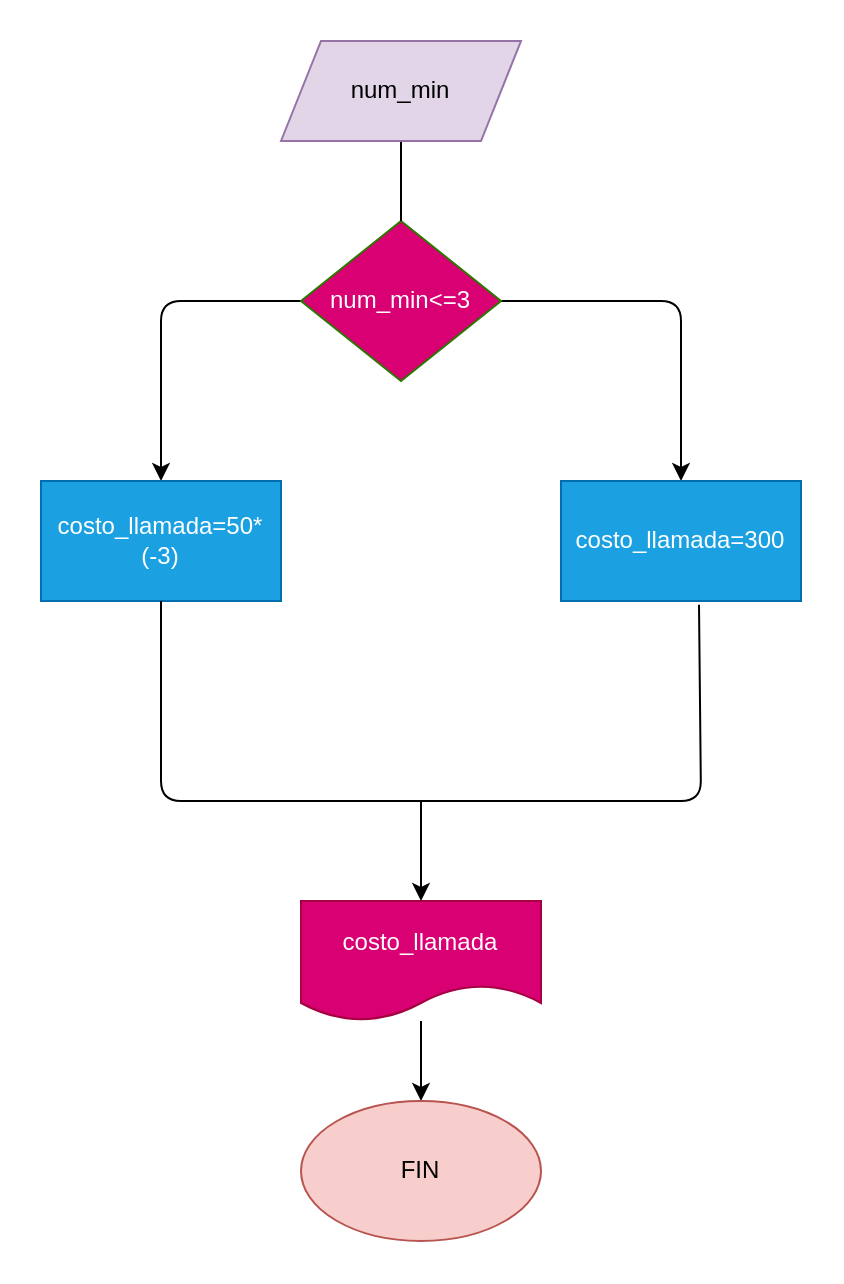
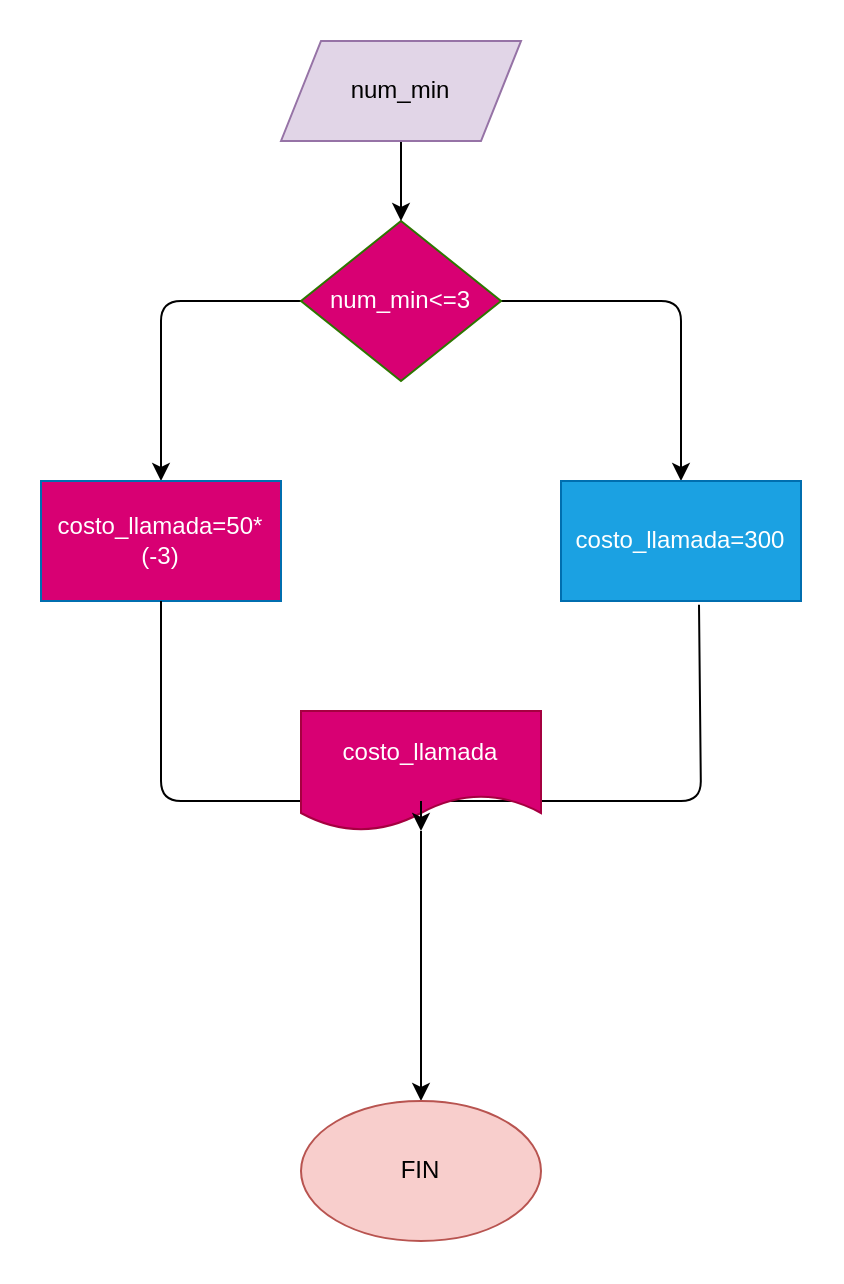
  <mxCell id="0" />
  <mxCell id="1" parent="0" />
  <mxCell id="2" style="edgeStyle=none;html=1;" edge="1" parent="1" source="4"><mxGeometry relative="1" as="geometry"><mxPoint x="340" y="240" as="targetPoint" /><Array as="points"><mxPoint x="340" y="150" /></Array></mxGeometry></mxCell>
  <mxCell id="3" style="edgeStyle=none;html=1;" edge="1" parent="1" source="4"><mxGeometry relative="1" as="geometry"><mxPoint x="80" y="240" as="targetPoint" /><Array as="points"><mxPoint x="80" y="150" /></Array></mxGeometry></mxCell>
  <mxCell id="4" value="num_min&amp;lt;=3" style="rhombus;whiteSpace=wrap;html=1;fillColor=#d80073;fontColor=#ffffff;strokeColor=#2D7600;" vertex="1" parent="1"><mxGeometry x="150" y="110" width="100" height="80" as="geometry" /></mxCell>
- <mxCell id="5" value="costo_llamada=50*(-3)" style="rounded=0;whiteSpace=wrap;html=1;fillColor=#1ba1e2;fontColor=#ffffff;strokeColor=#006EAF;" vertex="1" parent="1"><mxGeometry x="20" y="240" width="120" height="60" as="geometry" /></mxCell>
+ <mxCell id="5" value="costo_llamada=50*(-3)" style="rounded=0;whiteSpace=wrap;html=1;fillColor=#d80073;fontColor=#ffffff;strokeColor=#006EAF;" vertex="1" parent="1"><mxGeometry x="20" y="240" width="120" height="60" as="geometry" /></mxCell>
  <mxCell id="6" value="costo_llamada=300" style="rounded=0;whiteSpace=wrap;html=1;fillColor=#1ba1e2;fontColor=#ffffff;strokeColor=#006EAF;" vertex="1" parent="1"><mxGeometry x="280" y="240" width="120" height="60" as="geometry" /></mxCell>
  <mxCell id="7" value="" style="endArrow=none;html=1;entryX=0.575;entryY=1.031;entryDx=0;entryDy=0;entryPerimeter=0;" edge="1" parent="1" target="6"><mxGeometry width="50" height="50" relative="1" as="geometry"><mxPoint x="120" y="400" as="sourcePoint" /><mxPoint x="220" y="330" as="targetPoint" /><Array as="points"><mxPoint x="170" y="400" /><mxPoint x="350" y="400" /></Array></mxGeometry></mxCell>
  <mxCell id="8" value="" style="endArrow=none;html=1;entryX=0.5;entryY=1;entryDx=0;entryDy=0;" edge="1" parent="1" target="5"><mxGeometry width="50" height="50" relative="1" as="geometry"><mxPoint x="160" y="400" as="sourcePoint" /><mxPoint x="220" y="330" as="targetPoint" /><Array as="points"><mxPoint x="80" y="400" /></Array></mxGeometry></mxCell>
  <mxCell id="9" style="edgeStyle=none;html=1;" edge="1" parent="1" source="10"><mxGeometry relative="1" as="geometry"><mxPoint x="210" y="550" as="targetPoint" /></mxGeometry></mxCell>
- <mxCell id="10" value="costo_llamada" style="shape=document;whiteSpace=wrap;html=1;boundedLbl=1;fillColor=#d80073;fontColor=#ffffff;strokeColor=#A50040;" vertex="1" parent="1"><mxGeometry x="150" y="450" width="120" height="60" as="geometry" /></mxCell>
+ <mxCell id="10" value="costo_llamada" style="shape=document;whiteSpace=wrap;html=1;boundedLbl=1;fillColor=#d80073;fontColor=#ffffff;strokeColor=#A50040;" vertex="1" parent="1"><mxGeometry x="150" y="355" width="120" height="60" as="geometry" /></mxCell>
  <mxCell id="11" value="" style="endArrow=classic;html=1;" edge="1" parent="1" target="10"><mxGeometry width="50" height="50" relative="1" as="geometry"><mxPoint x="210" y="400" as="sourcePoint" /><mxPoint x="220" y="400" as="targetPoint" /></mxGeometry></mxCell>
  <mxCell id="12" value="FIN" style="ellipse;whiteSpace=wrap;html=1;fillColor=#f8cecc;strokeColor=#b85450;" vertex="1" parent="1"><mxGeometry x="150" y="550" width="120" height="70" as="geometry" /></mxCell>
- <mxCell id="13" style="edgeStyle=none;html=1;entryX=0.5;entryY=0;entryDx=0;entryDy=0;endArrow=none;" edge="1" parent="1" source="14" target="4"><mxGeometry relative="1" as="geometry" /></mxCell>
+ <mxCell id="13" style="edgeStyle=none;html=1;entryX=0.5;entryY=0;entryDx=0;entryDy=0;" edge="1" parent="1" source="14" target="4"><mxGeometry relative="1" as="geometry" /></mxCell>
  <mxCell id="14" value="num_min" style="shape=parallelogram;perimeter=parallelogramPerimeter;whiteSpace=wrap;html=1;fixedSize=1;fillColor=#e1d5e7;strokeColor=#9673a6;" vertex="1" parent="1"><mxGeometry x="140" y="20" width="120" height="50" as="geometry" /></mxCell>
